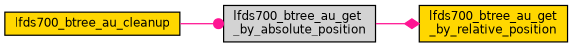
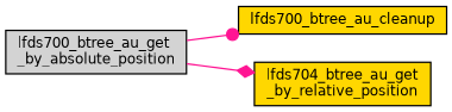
  digraph {
    rankdir=LR
    node [color=black fillcolor=gold fontname=Helvetica fontsize=10 shape=record style=filled]
    edge [color=deeppink fontname=Helvetica fontsize=10 labelfontname=Helvetica labelfontsize=10 style=solid]
    n1 [fontcolor=black height=0.2 label=lfds700_btree_au_cleanup width=0.4]
    n2 [fillcolor=lightgrey height=0.2 label="lfds700_btree_au_get\l_by_absolute_position" width=0.4]
-   n3 [height=0.2 label="lfds700_btree_au_get\l_by_relative_position" width=0.4]
-   n1 -> n2 [arrowhead=dot]
+   n3 [height=0.2 label="lfds704_btree_au_get\l_by_relative_position" width=0.4]
+   n2 -> n1 [arrowhead=dot]
    n2 -> n3 [arrowhead=diamond]
  }
